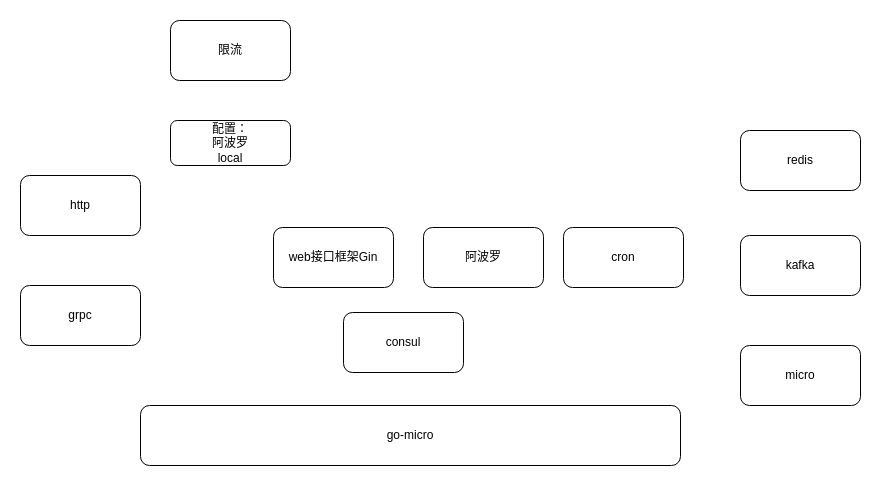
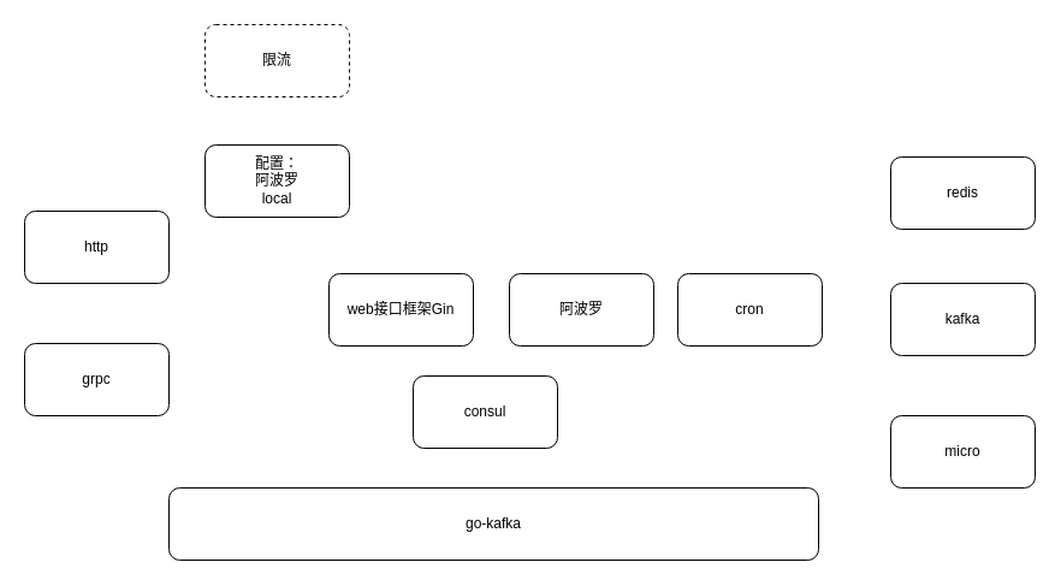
  <mxCell id="0" />
  <mxCell id="1" parent="0" />
  <mxCell id="2" value="web接口框架Gin" style="rounded=1;whiteSpace=wrap;html=1;" vertex="1" parent="1"><mxGeometry x="273" y="227" width="120" height="60" as="geometry" /></mxCell>
- <mxCell id="3" value="配置：&lt;br&gt;阿波罗&lt;br&gt;local" style="rounded=1;whiteSpace=wrap;html=1;" vertex="1" parent="1"><mxGeometry x="170" y="120" width="120" height="45" as="geometry" /></mxCell>
+ <mxCell id="3" value="配置：&lt;br&gt;阿波罗&lt;br&gt;local" style="rounded=1;whiteSpace=wrap;html=1;" vertex="1" parent="1"><mxGeometry x="170" y="120" width="120" height="60" as="geometry" /></mxCell>
  <mxCell id="4" value="micro" style="rounded=1;whiteSpace=wrap;html=1;" vertex="1" parent="1"><mxGeometry x="740" y="345" width="120" height="60" as="geometry" /></mxCell>
  <mxCell id="5" value="redis" style="rounded=1;whiteSpace=wrap;html=1;" vertex="1" parent="1"><mxGeometry x="740" y="130" width="120" height="60" as="geometry" /></mxCell>
  <mxCell id="6" value="kafka" style="rounded=1;whiteSpace=wrap;html=1;" vertex="1" parent="1"><mxGeometry x="740" y="235" width="120" height="60" as="geometry" /></mxCell>
- <mxCell id="7" value="go-micro" style="rounded=1;whiteSpace=wrap;html=1;" vertex="1" parent="1"><mxGeometry x="140" y="405" width="540" height="60" as="geometry" /></mxCell>
- <mxCell id="8" value="限流" style="rounded=1;whiteSpace=wrap;html=1;" vertex="1" parent="1"><mxGeometry x="170" y="20" width="120" height="60" as="geometry" /></mxCell>
+ <mxCell id="7" value="go-kafka" style="rounded=1;whiteSpace=wrap;html=1;" vertex="1" parent="1"><mxGeometry x="140" y="405" width="540" height="60" as="geometry" /></mxCell>
+ <mxCell id="8" value="限流" style="rounded=1;whiteSpace=wrap;html=1;dashed=1;" vertex="1" parent="1"><mxGeometry x="170" y="20" width="120" height="60" as="geometry" /></mxCell>
  <mxCell id="9" value="grpc" style="rounded=1;whiteSpace=wrap;html=1;" vertex="1" parent="1"><mxGeometry x="20" y="285" width="120" height="60" as="geometry" /></mxCell>
  <mxCell id="10" value="cron" style="rounded=1;whiteSpace=wrap;html=1;" vertex="1" parent="1"><mxGeometry x="563" y="227" width="120" height="60" as="geometry" /></mxCell>
  <mxCell id="11" value="consul" style="rounded=1;whiteSpace=wrap;html=1;" vertex="1" parent="1"><mxGeometry x="343" y="312" width="120" height="60" as="geometry" /></mxCell>
  <mxCell id="12" value="阿波罗" style="rounded=1;whiteSpace=wrap;html=1;" vertex="1" parent="1"><mxGeometry x="423" y="227" width="120" height="60" as="geometry" /></mxCell>
  <mxCell id="13" value="http" style="rounded=1;whiteSpace=wrap;html=1;" vertex="1" parent="1"><mxGeometry x="20" y="175" width="120" height="60" as="geometry" /></mxCell>
